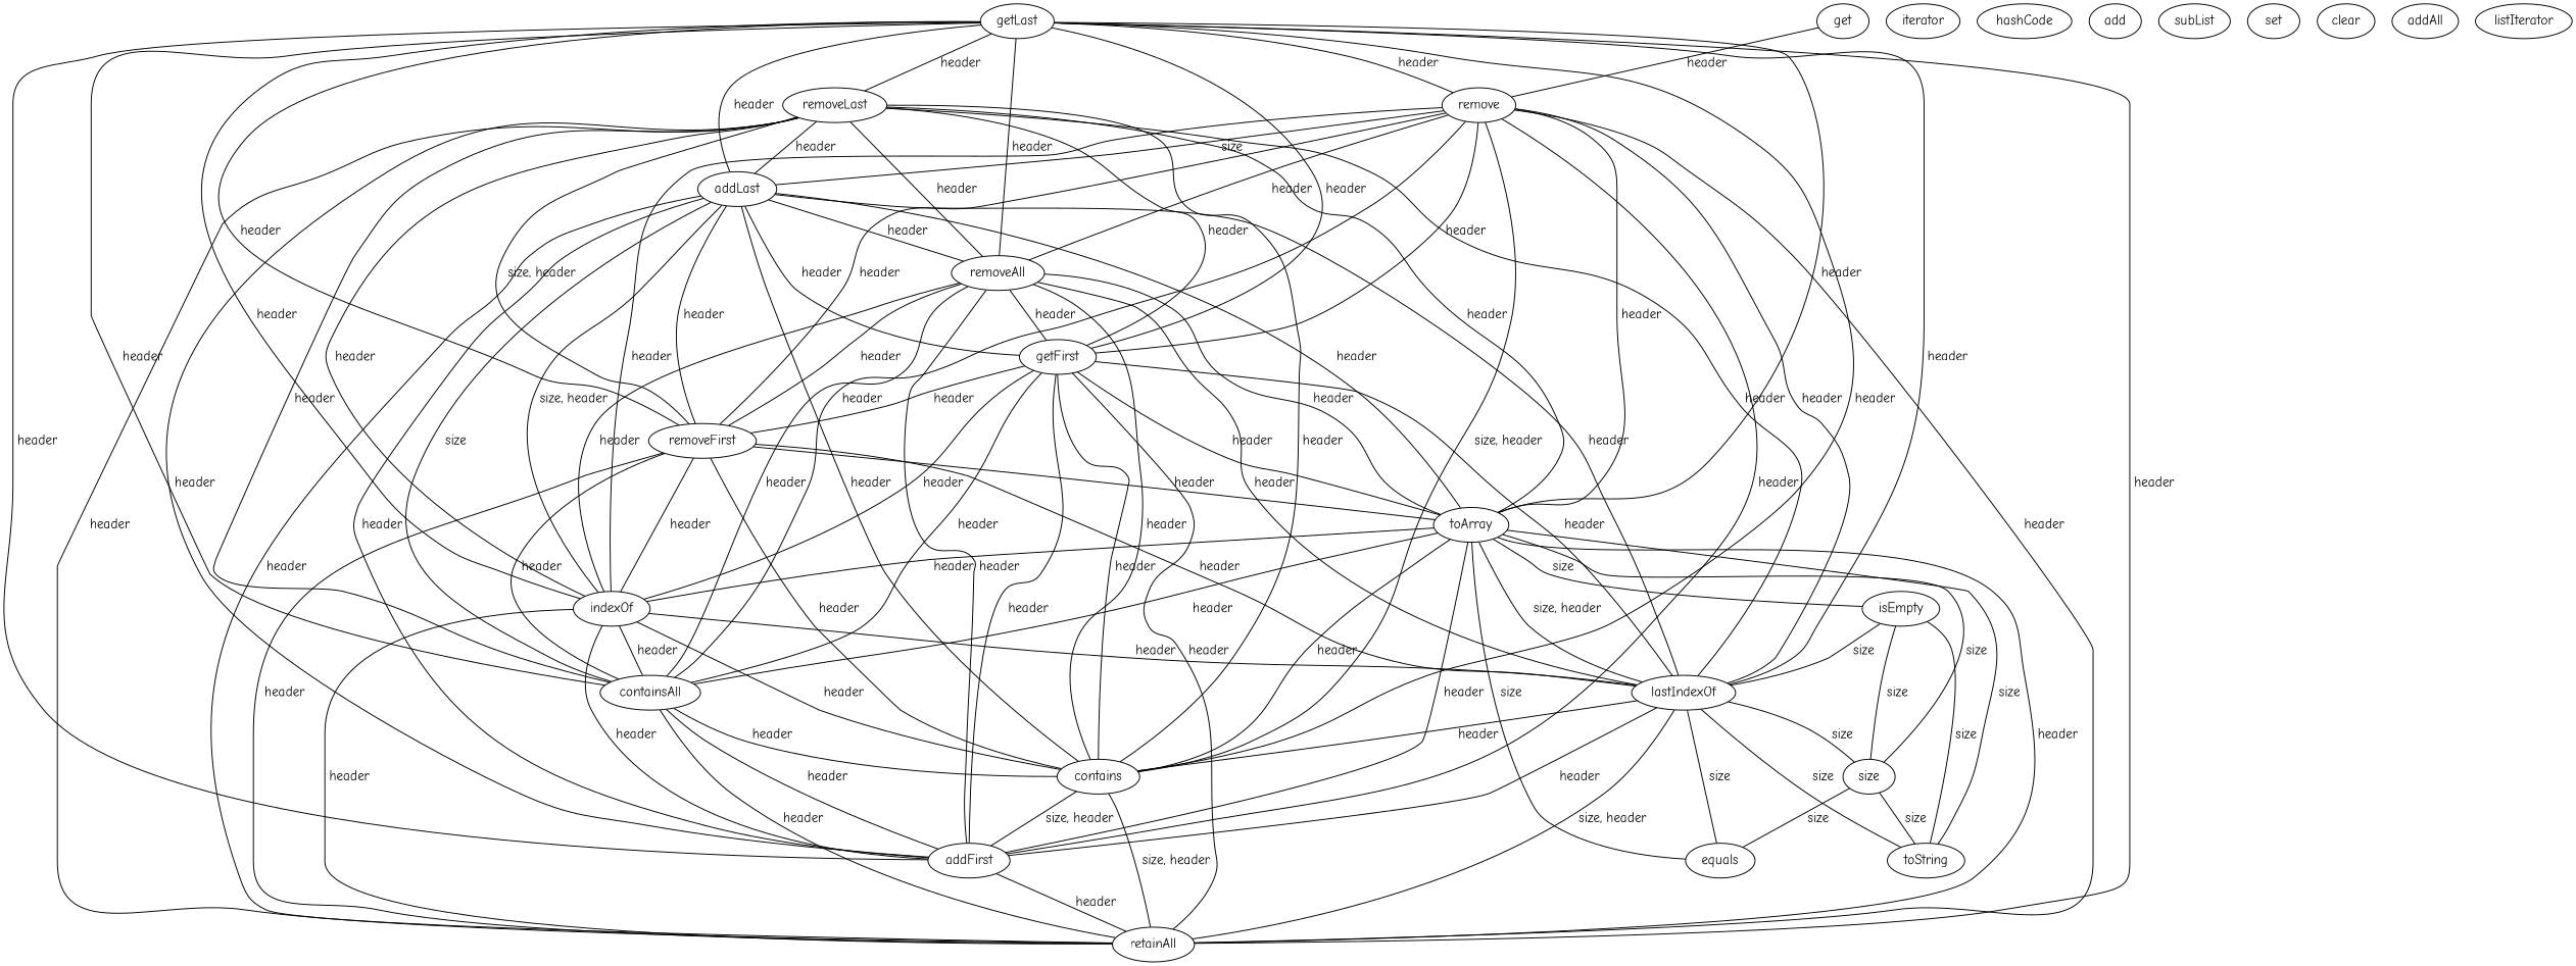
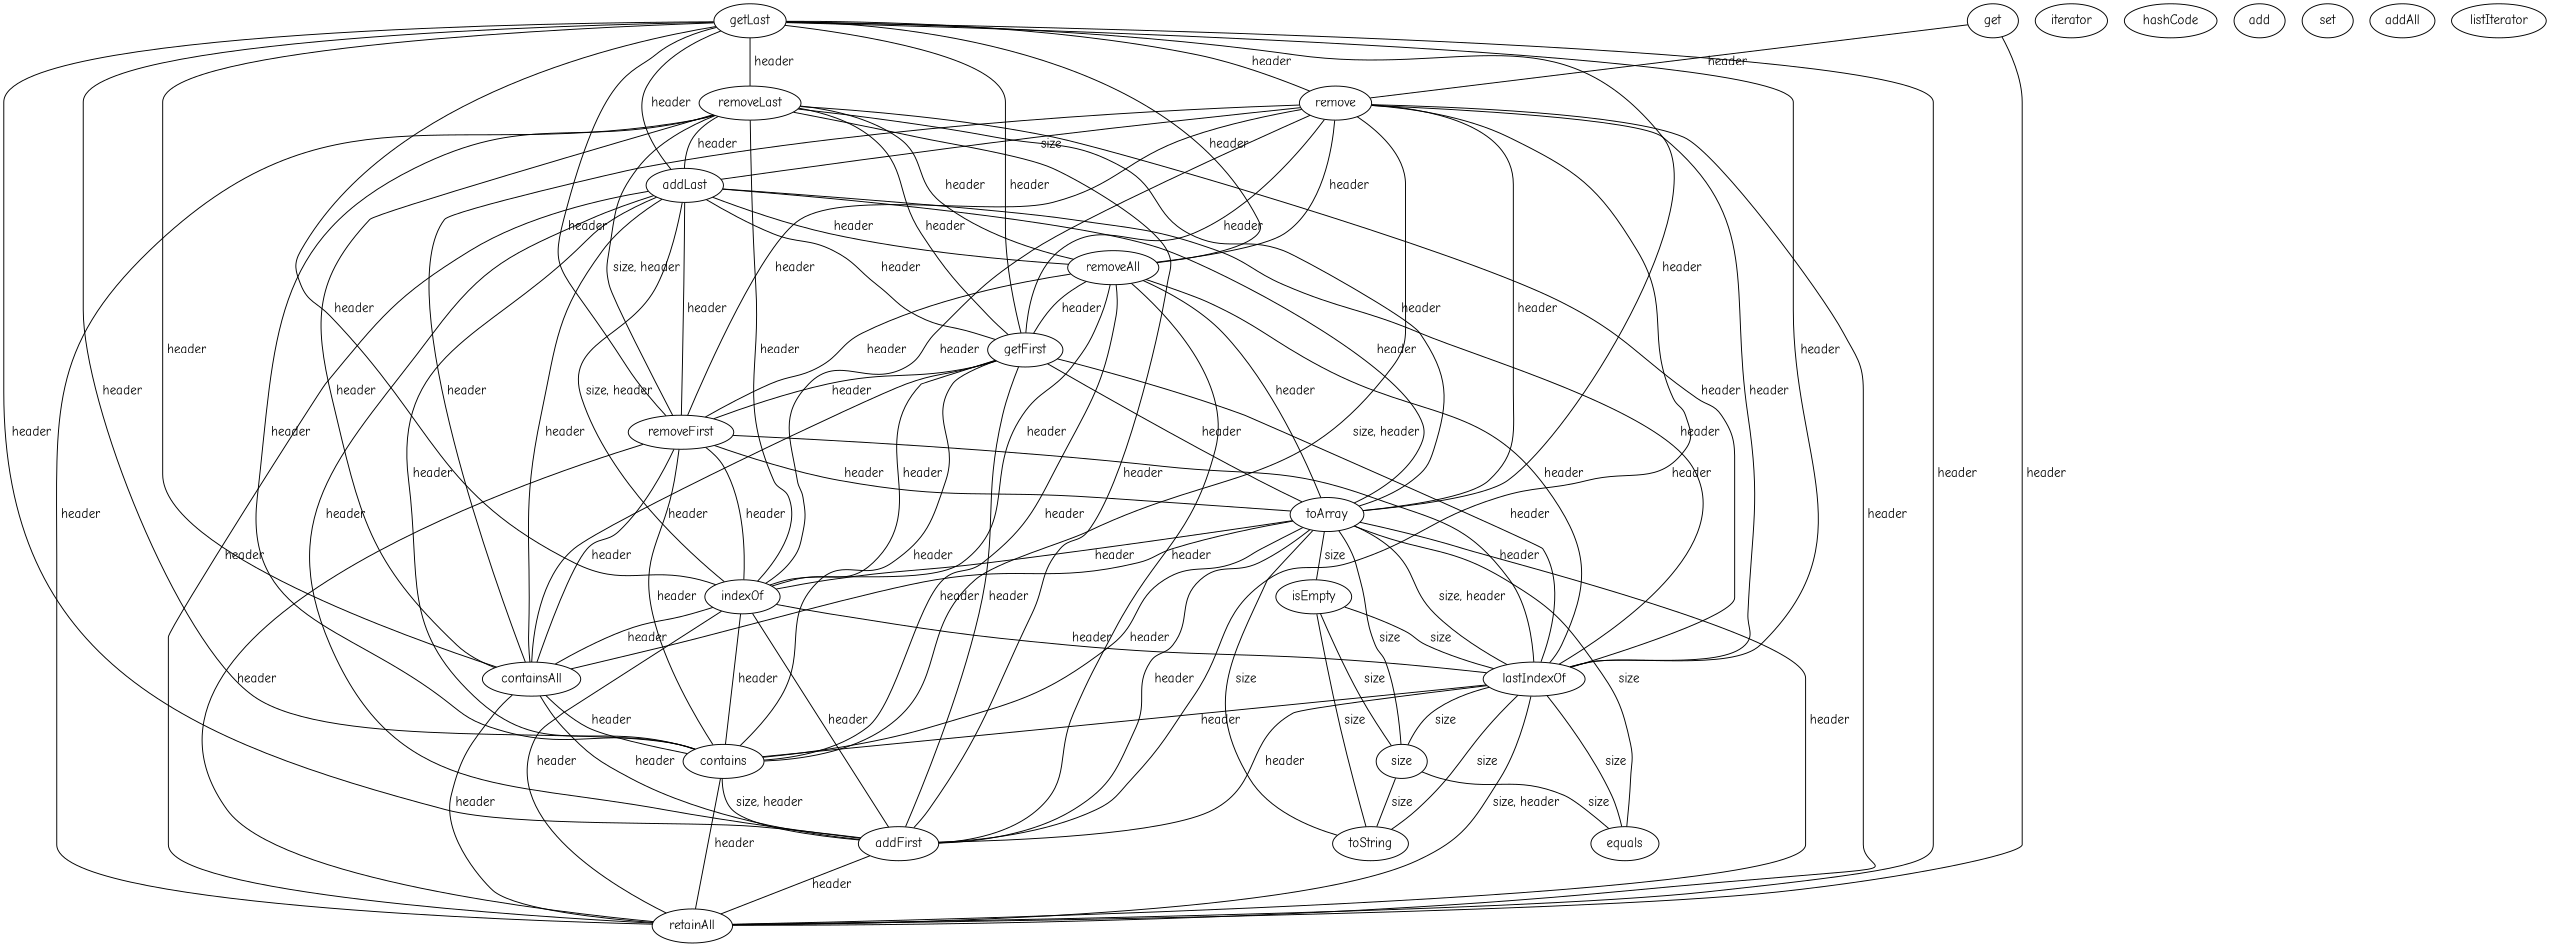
  digraph {
    fontname="Comic Neue"
    node [fontname="Comic Neue"]
    edge [dir=none fontname="Comic Neue"]
    getLast
    removeLast
    remove
    addLast
    removeAll
    getFirst
    removeFirst
    toArray
    indexOf
    containsAll
    lastIndexOf
    contains
    addFirst
    retainAll
    isEmpty
    size
    equals
    toString
    iterator
    hashCode
    get
    add
-   subList
    set
-   clear
    addAll
    listIterator
    getLast -> removeLast [label=" header"]
    getLast -> remove [label=" header"]
    getLast -> addLast [label=" header"]
    getLast -> removeAll [label=" header"]
    getLast -> getFirst [label=" header"]
    getLast -> removeFirst [label=" header"]
    getLast -> toArray [label=" header"]
    getLast -> indexOf [label=" header"]
    getLast -> containsAll [label=" header"]
    getLast -> lastIndexOf [label=" header"]
    getLast -> contains [label=" header"]
    getLast -> addFirst [label=" header"]
    getLast -> retainAll [label=" header"]
    removeLast -> addLast [label=" header"]
    removeLast -> removeAll [label=" header"]
    removeLast -> getFirst [label=" header"]
    removeLast -> removeFirst [label=" size, header"]
    removeLast -> toArray [label=" header"]
    removeLast -> indexOf [label=" header"]
    removeLast -> containsAll [label=" header"]
    removeLast -> lastIndexOf [label=" header"]
    removeLast -> contains [label=" header"]
    removeLast -> addFirst [label=" header"]
    removeLast -> retainAll [label=" header"]
    remove -> addLast [label=" size"]
    remove -> removeAll [label=" header"]
    remove -> getFirst [label=" header"]
    remove -> removeFirst [label=" header"]
    remove -> toArray [label=" header"]
    remove -> indexOf [label=" header"]
    remove -> containsAll [label=" header"]
    remove -> lastIndexOf [label=" header"]
    remove -> contains [label=" size, header"]
    remove -> addFirst [label=" header"]
    remove -> retainAll [label=" header"]
    addLast -> removeAll [label=" header"]
    addLast -> getFirst [label=" header"]
    addLast -> removeFirst [label=" header"]
    addLast -> toArray [label=" header"]
    addLast -> indexOf [label=" size, header"]
-   addLast -> containsAll [label=" size"]
+   addLast -> containsAll [label=" header"]
    addLast -> lastIndexOf [label=" header"]
    addLast -> contains [label=" header"]
    addLast -> addFirst [label=" header"]
    addLast -> retainAll [label=" header"]
    removeAll -> getFirst [label=" header"]
    removeAll -> removeFirst [label=" header"]
    removeAll -> toArray [label=" header"]
    removeAll -> indexOf [label=" header"]
-   removeAll -> containsAll [label=" header"]
    removeAll -> lastIndexOf [label=" header"]
    removeAll -> contains [label=" header"]
    removeAll -> addFirst [label=" header"]
    getFirst -> removeFirst [label=" header"]
    getFirst -> toArray [label=" header"]
    getFirst -> indexOf [label=" header"]
    getFirst -> containsAll [label=" header"]
    getFirst -> lastIndexOf [label=" header"]
    getFirst -> contains [label=" header"]
    getFirst -> addFirst [label=" header"]
-   getFirst -> retainAll [label=" header"]
+   get -> retainAll [label=" header"]
    removeFirst -> toArray [label=" header"]
    removeFirst -> indexOf [label=" header"]
    removeFirst -> containsAll [label=" header"]
    removeFirst -> lastIndexOf [label=" header"]
    removeFirst -> contains [label=" header"]
    removeFirst -> retainAll [label=" header"]
    toArray -> indexOf [label=" header"]
    toArray -> containsAll [label=" header"]
    toArray -> lastIndexOf [label=" size, header"]
    toArray -> contains [label=" header"]
    toArray -> addFirst [label=" header"]
    toArray -> retainAll [label=" header"]
    toArray -> isEmpty [label=" size"]
    toArray -> size [label=" size"]
    toArray -> equals [label=" size"]
    toArray -> toString [label=" size"]
    indexOf -> containsAll [label=" header"]
    indexOf -> lastIndexOf [label=" header"]
    indexOf -> contains [label=" header"]
    indexOf -> addFirst [label=" header"]
    indexOf -> retainAll [label=" header"]
    containsAll -> contains [label=" header"]
    containsAll -> addFirst [label=" header"]
    containsAll -> retainAll [label=" header"]
    lastIndexOf -> contains [label=" header"]
    lastIndexOf -> addFirst [label=" header"]
    lastIndexOf -> retainAll [label=" size, header"]
    lastIndexOf -> size [label=" size"]
    lastIndexOf -> equals [label=" size"]
    lastIndexOf -> toString [label=" size"]
    contains -> addFirst [label=" size, header"]
-   contains -> retainAll [label=" size, header"]
+   contains -> retainAll [label=" header"]
    addFirst -> retainAll [label=" header"]
    isEmpty -> lastIndexOf [label=" size"]
    isEmpty -> size [label=" size"]
    isEmpty -> toString [label=" size"]
    size -> equals [label=" size"]
    size -> toString [label=" size"]
    get -> remove [label=" header"]
  }
